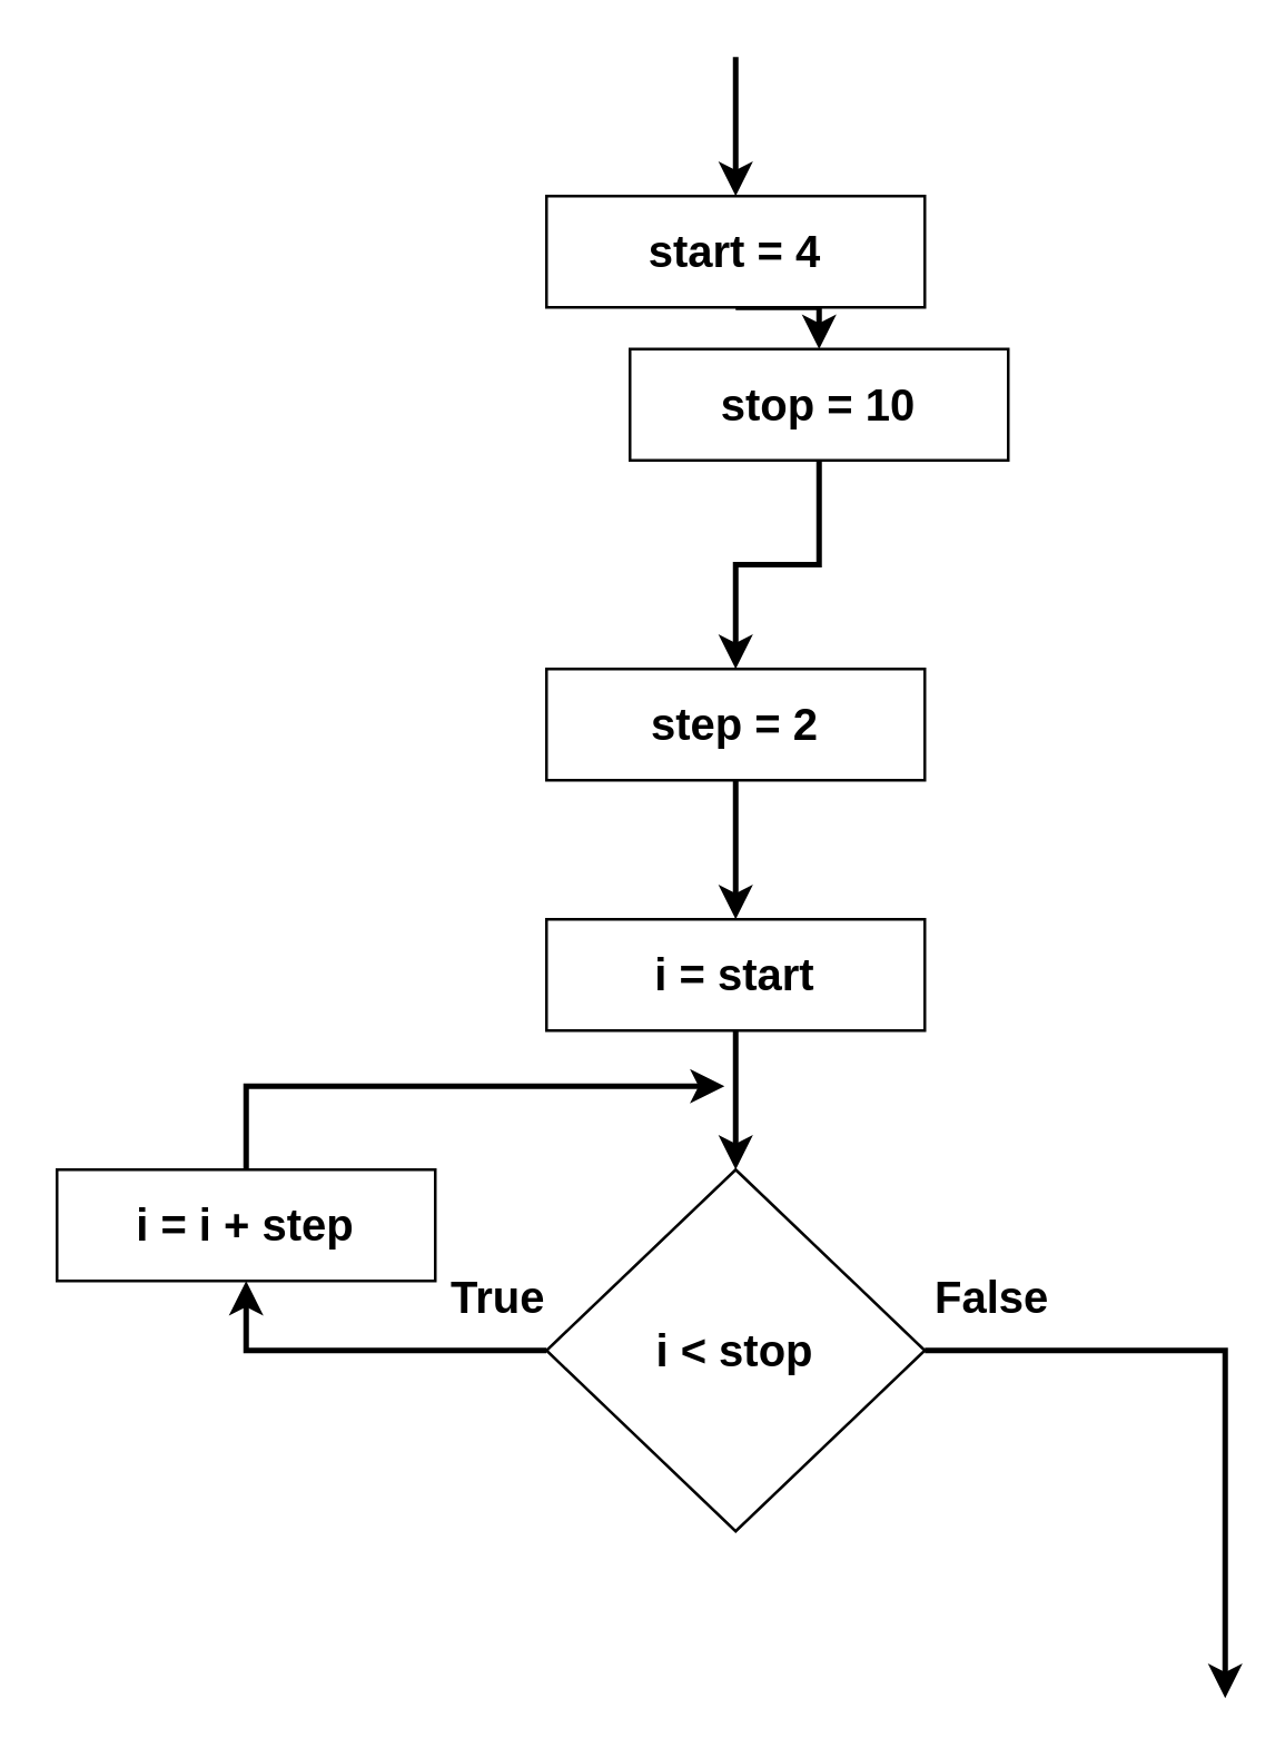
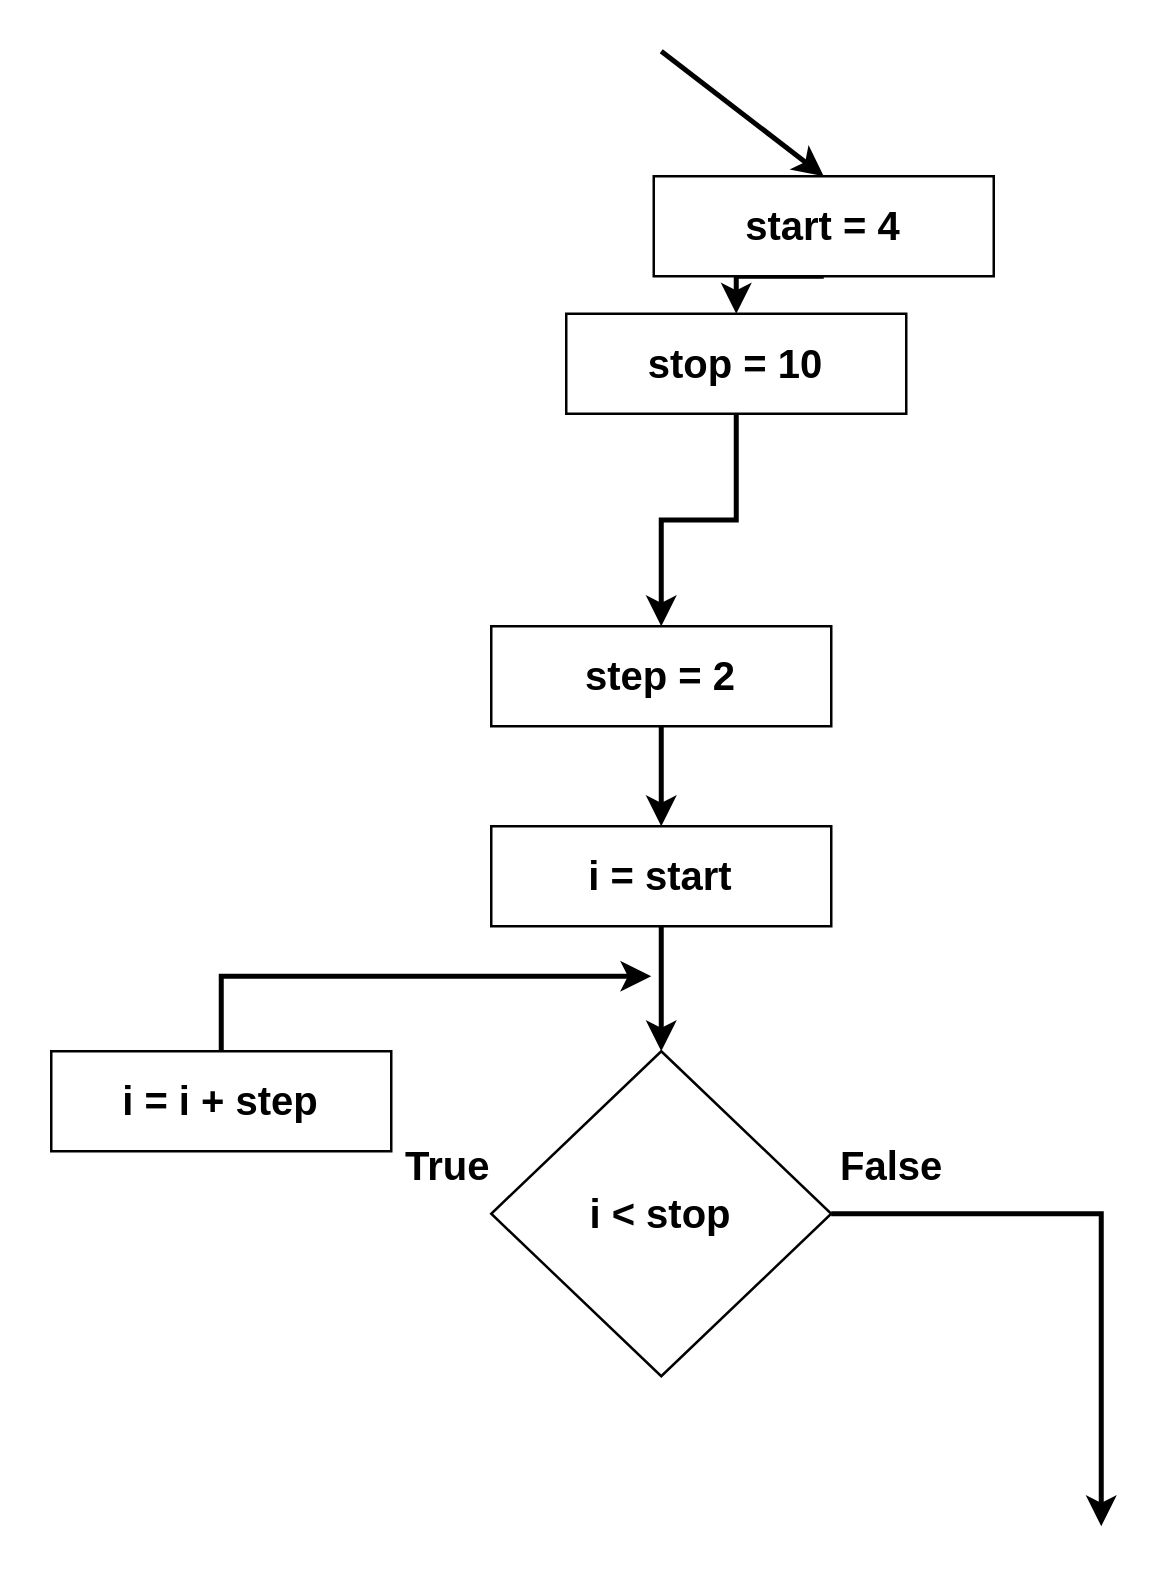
  <mxCell id="0" />
  <mxCell id="1" parent="0" />
  <mxCell id="2" style="edgeStyle=orthogonalEdgeStyle;rounded=0;orthogonalLoop=1;jettySize=auto;html=1;exitX=0.5;exitY=1;exitDx=0;exitDy=0;strokeWidth=2;fontSize=16;" edge="1" parent="1" source="3" target="7"><mxGeometry relative="1" as="geometry" /></mxCell>
  <mxCell id="3" value="&lt;font style=&quot;font-size: 16px;&quot;&gt;&lt;b&gt;stop = 10&lt;/b&gt;&lt;/font&gt;" style="rounded=0;whiteSpace=wrap;html=1;" vertex="1" parent="1"><mxGeometry x="226" y="125" width="136" height="40" as="geometry" /></mxCell>
  <mxCell id="4" style="edgeStyle=orthogonalEdgeStyle;rounded=0;orthogonalLoop=1;jettySize=auto;html=1;exitX=0.5;exitY=1;exitDx=0;exitDy=0;entryX=0.5;entryY=0;entryDx=0;entryDy=0;fontSize=16;strokeWidth=2;" edge="1" parent="1" source="5" target="3"><mxGeometry relative="1" as="geometry" /></mxCell>
- <mxCell id="5" value="&lt;font style=&quot;font-size: 16px;&quot;&gt;&lt;b&gt;start = 4&lt;/b&gt;&lt;/font&gt;" style="rounded=0;whiteSpace=wrap;html=1;" vertex="1" parent="1"><mxGeometry x="196" y="70" width="136" height="40" as="geometry" /></mxCell>
+ <mxCell id="5" value="&lt;font style=&quot;font-size: 16px;&quot;&gt;&lt;b&gt;start = 4&lt;/b&gt;&lt;/font&gt;" style="rounded=0;whiteSpace=wrap;html=1;" vertex="1" parent="1"><mxGeometry x="261" y="70" width="136" height="40" as="geometry" /></mxCell>
  <mxCell id="6" style="edgeStyle=orthogonalEdgeStyle;rounded=0;orthogonalLoop=1;jettySize=auto;html=1;exitX=0.5;exitY=1;exitDx=0;exitDy=0;entryX=0.5;entryY=0;entryDx=0;entryDy=0;strokeWidth=2;fontSize=16;" edge="1" parent="1" source="7" target="9"><mxGeometry relative="1" as="geometry" /></mxCell>
- <mxCell id="7" value="&lt;font style=&quot;font-size: 16px;&quot;&gt;&lt;b&gt;step = 2&lt;/b&gt;&lt;/font&gt;" style="rounded=0;whiteSpace=wrap;html=1;" vertex="1" parent="1"><mxGeometry x="196" y="240" width="136" height="40" as="geometry" /></mxCell>
+ <mxCell id="7" value="&lt;font style=&quot;font-size: 16px;&quot;&gt;&lt;b&gt;step = 2&lt;/b&gt;&lt;/font&gt;" style="rounded=0;whiteSpace=wrap;html=1;" vertex="1" parent="1"><mxGeometry x="196" y="250" width="136" height="40" as="geometry" /></mxCell>
  <mxCell id="8" style="edgeStyle=orthogonalEdgeStyle;rounded=0;orthogonalLoop=1;jettySize=auto;html=1;exitX=0.5;exitY=1;exitDx=0;exitDy=0;entryX=0.5;entryY=0;entryDx=0;entryDy=0;strokeWidth=2;fontSize=16;" edge="1" parent="1" source="9" target="10"><mxGeometry relative="1" as="geometry" /></mxCell>
  <mxCell id="9" value="&lt;font style=&quot;font-size: 16px;&quot;&gt;&lt;b&gt;i = start&lt;/b&gt;&lt;/font&gt;" style="rounded=0;whiteSpace=wrap;html=1;" vertex="1" parent="1"><mxGeometry x="196" y="330" width="136" height="40" as="geometry" /></mxCell>
  <mxCell id="10" value="&lt;b&gt;i &amp;lt; stop&lt;/b&gt;" style="rhombus;whiteSpace=wrap;html=1;fontSize=16;" vertex="1" parent="1"><mxGeometry x="196" y="420" width="136" height="130" as="geometry" /></mxCell>
- <mxCell id="11" value="" style="endArrow=classic;html=1;rounded=0;strokeWidth=2;fontSize=16;exitX=0;exitY=0.5;exitDx=0;exitDy=0;entryX=0.5;entryY=1;entryDx=0;entryDy=0;" edge="1" parent="1" source="10" target="12"><mxGeometry width="50" height="50" relative="1" as="geometry"><mxPoint x="240" y="380" as="sourcePoint" /><mxPoint x="70" y="490" as="targetPoint" /><Array as="points"><mxPoint x="88" y="485" /></Array></mxGeometry></mxCell>
  <mxCell id="12" value="&lt;font style=&quot;font-size: 16px;&quot;&gt;&lt;b&gt;i = i + step&lt;/b&gt;&lt;/font&gt;" style="rounded=0;whiteSpace=wrap;html=1;" vertex="1" parent="1"><mxGeometry x="20" y="420" width="136" height="40" as="geometry" /></mxCell>
  <mxCell id="13" value="" style="endArrow=classic;html=1;rounded=0;strokeWidth=2;fontSize=16;exitX=0.5;exitY=0;exitDx=0;exitDy=0;" edge="1" parent="1" source="12"><mxGeometry width="50" height="50" relative="1" as="geometry"><mxPoint x="240" y="380" as="sourcePoint" /><mxPoint x="260" y="390" as="targetPoint" /><Array as="points"><mxPoint x="88" y="390" /></Array></mxGeometry></mxCell>
  <mxCell id="14" value="" style="endArrow=classic;html=1;rounded=0;strokeWidth=2;fontSize=16;exitX=1;exitY=0.5;exitDx=0;exitDy=0;" edge="1" parent="1" source="10"><mxGeometry width="50" height="50" relative="1" as="geometry"><mxPoint x="240" y="380" as="sourcePoint" /><mxPoint x="440" y="610" as="targetPoint" /><Array as="points"><mxPoint x="440" y="485" /></Array></mxGeometry></mxCell>
  <mxCell id="15" value="True" style="text;strokeColor=none;fillColor=none;align=left;verticalAlign=middle;spacingLeft=4;spacingRight=4;overflow=hidden;points=[[0,0.5],[1,0.5]];portConstraint=eastwest;rotatable=0;fontSize=16;fontStyle=1" vertex="1" parent="1"><mxGeometry x="156" y="450" width="80" height="30" as="geometry" /></mxCell>
  <mxCell id="16" value="False" style="text;strokeColor=none;fillColor=none;align=left;verticalAlign=middle;spacingLeft=4;spacingRight=4;overflow=hidden;points=[[0,0.5],[1,0.5]];portConstraint=eastwest;rotatable=0;fontSize=16;fontStyle=1" vertex="1" parent="1"><mxGeometry x="330" y="450" width="80" height="30" as="geometry" /></mxCell>
  <mxCell id="17" value="" style="endArrow=classic;html=1;rounded=0;strokeWidth=2;fontSize=16;entryX=0.5;entryY=0;entryDx=0;entryDy=0;" edge="1" parent="1" target="5"><mxGeometry width="50" height="50" relative="1" as="geometry"><mxPoint x="264" y="20" as="sourcePoint" /><mxPoint x="290" y="330" as="targetPoint" /></mxGeometry></mxCell>
